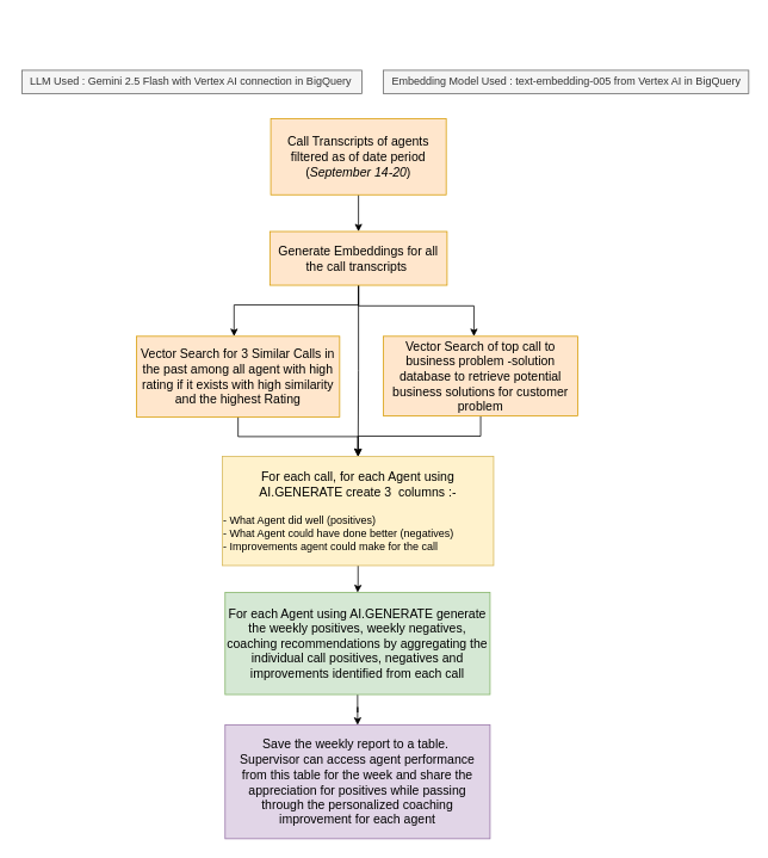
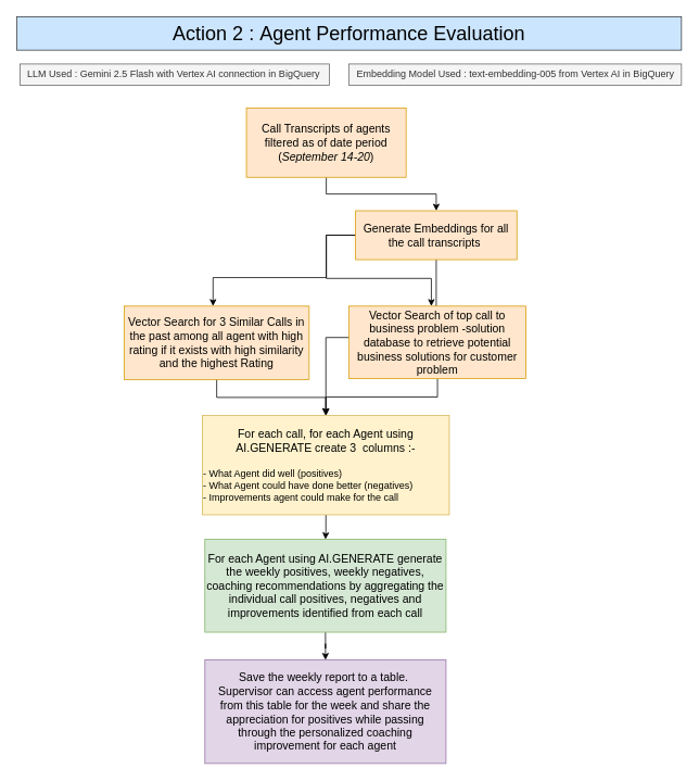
  <mxCell id="0" />
  <mxCell id="1" parent="0" />
+ <mxCell id="2" value="&lt;font style=&quot;font-size: 24px;&quot;&gt;Action 2 :&amp;nbsp;Agent Performance Evaluation&lt;/font&gt;" style="rounded=0;whiteSpace=wrap;html=1;fillColor=#cce5ff;strokeColor=#36393d;" vertex="1" parent="1"><mxGeometry x="20" y="20" width="816" height="41" as="geometry" /></mxCell>
  <mxCell id="3" value="LLM Used : Gemini 2.5 Flash with Vertex AI connection in BigQuery&amp;nbsp;" style="text;html=1;align=center;verticalAlign=middle;resizable=0;points=[];autosize=1;strokeColor=#666666;fillColor=#f5f5f5;fontColor=#333333;" vertex="1" parent="1"><mxGeometry x="24" y="78" width="380" height="26" as="geometry" /></mxCell>
  <mxCell id="4" value="Embedding Model Used :&amp;nbsp;text-embedding-005 from Vertex AI in BigQuery" style="text;html=1;align=center;verticalAlign=middle;resizable=0;points=[];autosize=1;strokeColor=#666666;fillColor=#f5f5f5;fontColor=#333333;" vertex="1" parent="1"><mxGeometry x="428" y="78" width="408" height="26" as="geometry" /></mxCell>
  <mxCell id="5" value="" style="edgeStyle=orthogonalEdgeStyle;rounded=0;orthogonalLoop=1;jettySize=auto;html=1;" edge="1" parent="1" source="6" target="10"><mxGeometry relative="1" as="geometry" /></mxCell>
  <mxCell id="6" value="&lt;font style=&quot;font-size: 14px;&quot;&gt;Call Transcripts of agents filtered as of date period (&lt;i&gt;September 14-20&lt;/i&gt;)&lt;/font&gt;" style="rounded=0;whiteSpace=wrap;html=1;fillColor=#ffe6cc;strokeColor=#d79b00;" vertex="1" parent="1"><mxGeometry x="302" y="132" width="196" height="85" as="geometry" /></mxCell>
  <mxCell id="7" value="" style="edgeStyle=orthogonalEdgeStyle;rounded=0;orthogonalLoop=1;jettySize=auto;html=1;" edge="1" parent="1" source="10" target="12"><mxGeometry relative="1" as="geometry"><Array as="points"><mxPoint x="400" y="340" /><mxPoint x="261" y="340" /></Array></mxGeometry></mxCell>
  <mxCell id="8" value="" style="edgeStyle=orthogonalEdgeStyle;rounded=0;orthogonalLoop=1;jettySize=auto;html=1;" edge="1" parent="1" source="10" target="14"><mxGeometry relative="1" as="geometry"><Array as="points"><mxPoint x="400" y="341" /><mxPoint x="529" y="341" /></Array></mxGeometry></mxCell>
  <mxCell id="9" style="edgeStyle=orthogonalEdgeStyle;rounded=0;orthogonalLoop=1;jettySize=auto;html=1;" edge="1" parent="1" source="10" target="16"><mxGeometry relative="1" as="geometry"><mxPoint x="400" y="525" as="targetPoint" /></mxGeometry></mxCell>
- <mxCell id="10" value="&lt;font style=&quot;font-size: 14px;&quot;&gt;Generate Embeddings for all the call transcripts&amp;nbsp;&lt;/font&gt;" style="whiteSpace=wrap;html=1;fillColor=#ffe6cc;strokeColor=#d79b00;rounded=0;" vertex="1" parent="1"><mxGeometry x="301" y="258" width="198" height="60" as="geometry" /></mxCell>
+ <mxCell id="10" value="&lt;font style=&quot;font-size: 14px;&quot;&gt;Generate Embeddings for all the call transcripts&amp;nbsp;&lt;/font&gt;" style="whiteSpace=wrap;html=1;fillColor=#ffe6cc;strokeColor=#d79b00;rounded=0;" vertex="1" parent="1"><mxGeometry x="436" y="258" width="198" height="60" as="geometry" /></mxCell>
  <mxCell id="11" value="" style="edgeStyle=orthogonalEdgeStyle;rounded=0;orthogonalLoop=1;jettySize=auto;html=1;" edge="1" parent="1" source="12" target="16"><mxGeometry relative="1" as="geometry" /></mxCell>
  <mxCell id="12" value="&lt;span style=&quot;font-size: 14px;&quot;&gt;Vector Search for 3 Similar Calls in the past among all agent with high rating if it exists with high similarity and the highest Rating&lt;/span&gt;" style="whiteSpace=wrap;html=1;fillColor=#ffe6cc;strokeColor=#d79b00;rounded=0;" vertex="1" parent="1"><mxGeometry x="152" y="375" width="227" height="90" as="geometry" /></mxCell>
  <mxCell id="13" value="" style="edgeStyle=orthogonalEdgeStyle;rounded=0;orthogonalLoop=1;jettySize=auto;html=1;" edge="1" parent="1" source="14" target="16"><mxGeometry relative="1" as="geometry" /></mxCell>
  <mxCell id="14" value="&lt;span style=&quot;font-size: 14px;&quot;&gt;Vector Search of top call to business problem -solution database to retrieve potential business solutions for customer problem&lt;/span&gt;" style="whiteSpace=wrap;html=1;fillColor=#ffe6cc;strokeColor=#d79b00;rounded=0;" vertex="1" parent="1"><mxGeometry x="428" y="375" width="217" height="89" as="geometry" /></mxCell>
  <mxCell id="15" value="" style="edgeStyle=orthogonalEdgeStyle;rounded=0;orthogonalLoop=1;jettySize=auto;html=1;" edge="1" parent="1" source="16" target="18"><mxGeometry relative="1" as="geometry" /></mxCell>
  <mxCell id="16" value="&lt;font style=&quot;font-size: 14px;&quot;&gt;For each call, for each Agent using AI.GENERATE create 3&amp;nbsp; columns :-&lt;/font&gt;&lt;div&gt;&lt;span style=&quot;font-size: 14px;&quot;&gt;&lt;br&gt;&lt;/span&gt;&lt;div style=&quot;text-align: left;&quot;&gt;- What Agent did well (positives)&lt;/div&gt;&lt;div style=&quot;text-align: left;&quot;&gt;- What Agent could have done better (negatives)&lt;/div&gt;&lt;div style=&quot;text-align: left;&quot;&gt;- Improvements agent could make for the call&lt;/div&gt;&lt;/div&gt;" style="rounded=0;whiteSpace=wrap;html=1;fillColor=#fff2cc;strokeColor=#d6b656;" vertex="1" parent="1"><mxGeometry x="248" y="509" width="303" height="122" as="geometry" /></mxCell>
  <mxCell id="17" value="" style="edgeStyle=orthogonalEdgeStyle;rounded=0;orthogonalLoop=1;jettySize=auto;html=1;" edge="1" parent="1" source="18" target="19"><mxGeometry relative="1" as="geometry" /></mxCell>
  <mxCell id="18" value="&lt;font style=&quot;font-size: 14px;&quot;&gt;For each Agent using AI.GENERATE generate the weekly positives, weekly negatives, coaching recommendations by aggregating the individual call positives, negatives and improvements identified from each call&lt;/font&gt;" style="whiteSpace=wrap;html=1;fillColor=#d5e8d4;strokeColor=#82b366;rounded=0;" vertex="1" parent="1"><mxGeometry x="251" y="661" width="296" height="114" as="geometry" /></mxCell>
  <mxCell id="19" value="&lt;font style=&quot;font-size: 14px;&quot;&gt;Save the weekly report to a table.&amp;nbsp;&lt;/font&gt;&lt;div&gt;&lt;font style=&quot;font-size: 14px;&quot;&gt;Supervisor can access agent performance from this table for the week and share the appreciation for positives while passing through the personalized coaching improvement for each agent&lt;/font&gt;&lt;/div&gt;" style="whiteSpace=wrap;html=1;fillColor=#e1d5e7;strokeColor=#9673a6;rounded=0;" vertex="1" parent="1"><mxGeometry x="251" y="809" width="296" height="127" as="geometry" /></mxCell>
